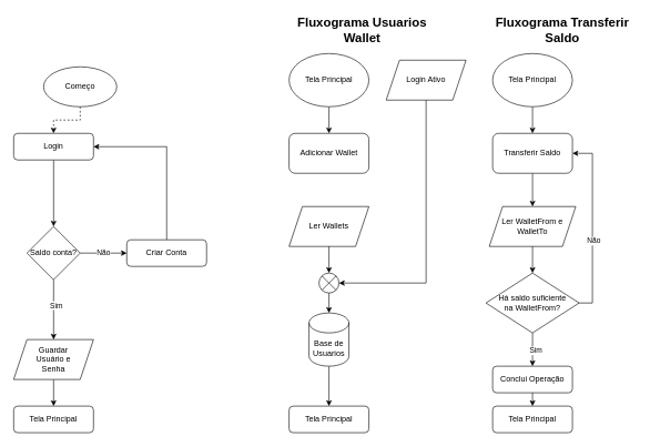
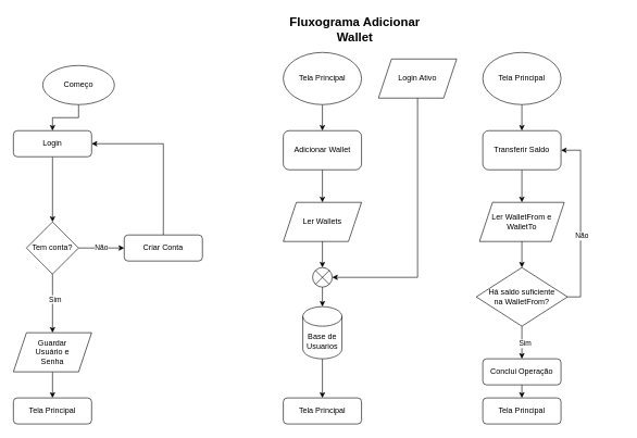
  <mxCell id="0" />
  <mxCell id="1" parent="0" />
  <mxCell id="2" style="edgeStyle=orthogonalEdgeStyle;rounded=0;orthogonalLoop=1;jettySize=auto;html=1;exitX=1;exitY=0.5;exitDx=0;exitDy=0;entryX=0;entryY=0.5;entryDx=0;entryDy=0;" edge="1" parent="1" source="4" target="8"><mxGeometry relative="1" as="geometry"><mxPoint x="270" y="510" as="targetPoint" /><mxPoint x="160" y="385" as="sourcePoint" /></mxGeometry></mxCell>
  <mxCell id="3" value="Não" style="edgeLabel;html=1;align=center;verticalAlign=middle;resizable=0;points=[];" vertex="1" connectable="0" parent="2"><mxGeometry x="-0.035" y="2" relative="1" as="geometry"><mxPoint as="offset" /></mxGeometry></mxCell>
- <mxCell id="4" value="Saldo conta?" style="rhombus;whiteSpace=wrap;html=1;" vertex="1" parent="1"><mxGeometry x="40" y="340" width="80" height="80" as="geometry" /></mxCell>
+ <mxCell id="4" value="Tem conta?" style="rhombus;whiteSpace=wrap;html=1;" vertex="1" parent="1"><mxGeometry x="40" y="340" width="80" height="80" as="geometry" /></mxCell>
  <mxCell id="5" style="edgeStyle=orthogonalEdgeStyle;rounded=0;orthogonalLoop=1;jettySize=auto;html=1;exitX=0.5;exitY=1;exitDx=0;exitDy=0;entryX=0.5;entryY=0;entryDx=0;entryDy=0;" edge="1" parent="1" source="6" target="4"><mxGeometry relative="1" as="geometry" /></mxCell>
  <mxCell id="6" value="Login" style="rounded=1;whiteSpace=wrap;html=1;fontSize=12;glass=0;strokeWidth=1;shadow=0;" vertex="1" parent="1"><mxGeometry y="200" width="120" height="40" as="geometry" x="20" /></mxCell>
  <mxCell id="7" style="edgeStyle=orthogonalEdgeStyle;rounded=0;orthogonalLoop=1;jettySize=auto;html=1;exitX=0.5;exitY=0;exitDx=0;exitDy=0;entryX=1;entryY=0.5;entryDx=0;entryDy=0;" edge="1" parent="1" source="8" target="6"><mxGeometry relative="1" as="geometry" /></mxCell>
  <mxCell id="8" value="Criar Conta" style="rounded=1;whiteSpace=wrap;html=1;fontSize=12;glass=0;strokeWidth=1;shadow=0;" vertex="1" parent="1"><mxGeometry x="190" y="360" width="120" height="40" as="geometry" /></mxCell>
  <mxCell id="9" value="Tela Principal" style="rounded=1;whiteSpace=wrap;html=1;fontSize=12;glass=0;strokeWidth=1;shadow=0;" vertex="1" parent="1"><mxGeometry y="610" width="120" height="40" as="geometry" x="20" /></mxCell>
  <mxCell id="10" style="edgeStyle=orthogonalEdgeStyle;rounded=0;orthogonalLoop=1;jettySize=auto;html=1;exitX=0.5;exitY=1;exitDx=0;exitDy=0;entryX=0.5;entryY=0;entryDx=0;entryDy=0;" edge="1" parent="1" source="11" target="9"><mxGeometry relative="1" as="geometry" /></mxCell>
  <mxCell id="11" value="Guardar&lt;br&gt;Usuário e&lt;br&gt;Senha" style="shape=parallelogram;perimeter=parallelogramPerimeter;whiteSpace=wrap;html=1;fixedSize=1;" vertex="1" parent="1"><mxGeometry y="510" width="120" height="60" as="geometry" x="20" /></mxCell>
- <mxCell id="12" style="edgeStyle=orthogonalEdgeStyle;rounded=0;orthogonalLoop=1;jettySize=auto;html=1;exitX=0.5;exitY=1;exitDx=0;exitDy=0;entryX=0.5;entryY=0;entryDx=0;entryDy=0;dashed=1;" edge="1" parent="1" source="13" target="6"><mxGeometry relative="1" as="geometry" /></mxCell>
+ <mxCell id="12" style="edgeStyle=orthogonalEdgeStyle;rounded=0;orthogonalLoop=1;jettySize=auto;html=1;exitX=0.5;exitY=1;exitDx=0;exitDy=0;entryX=0.5;entryY=0;entryDx=0;entryDy=0;" edge="1" parent="1" source="13" target="6"><mxGeometry relative="1" as="geometry" /></mxCell>
  <mxCell id="13" value="Começo" style="ellipse;whiteSpace=wrap;html=1;" vertex="1" parent="1"><mxGeometry x="65" y="100" width="110" height="60" as="geometry" /></mxCell>
  <mxCell id="14" style="edgeStyle=orthogonalEdgeStyle;rounded=0;orthogonalLoop=1;jettySize=auto;html=1;exitX=0.5;exitY=1;exitDx=0;exitDy=0;entryX=0.5;entryY=0;entryDx=0;entryDy=0;" edge="1" parent="1" source="4" target="11"><mxGeometry relative="1" as="geometry"><mxPoint x="80" y="490" as="targetPoint" /></mxGeometry></mxCell>
  <mxCell id="15" value="Sim" style="edgeLabel;html=1;align=center;verticalAlign=middle;resizable=0;points=[];" vertex="1" connectable="0" parent="14"><mxGeometry x="-0.161" y="3" relative="1" as="geometry"><mxPoint as="offset" /></mxGeometry></mxCell>
+ <mxCell id="16" style="edgeStyle=orthogonalEdgeStyle;rounded=0;orthogonalLoop=1;jettySize=auto;html=1;exitX=0.5;exitY=1;exitDx=0;exitDy=0;entryX=0.5;entryY=0;entryDx=0;entryDy=0;" edge="1" parent="1" source="17" target="20"><mxGeometry relative="1" as="geometry" /></mxCell>
  <mxCell id="17" value="Adicionar Wallet" style="rounded=1;whiteSpace=wrap;html=1;" vertex="1" parent="1"><mxGeometry x="434" y="200" width="120" height="60" as="geometry" /></mxCell>
  <mxCell id="18" style="edgeStyle=orthogonalEdgeStyle;rounded=0;orthogonalLoop=1;jettySize=auto;html=1;exitX=0.5;exitY=1;exitDx=0;exitDy=0;entryX=0.5;entryY=0;entryDx=0;entryDy=0;" edge="1" parent="1" source="19" target="17"><mxGeometry relative="1" as="geometry" /></mxCell>
  <mxCell id="19" value="Tela Principal" style="ellipse;whiteSpace=wrap;html=1;" vertex="1" parent="1"><mxGeometry x="434" y="80" width="120" height="80" as="geometry" /></mxCell>
  <mxCell id="20" value="Ler Wallets" style="shape=parallelogram;perimeter=parallelogramPerimeter;whiteSpace=wrap;html=1;fixedSize=1;" vertex="1" parent="1"><mxGeometry x="434" y="310" width="120" height="60" as="geometry" /></mxCell>
  <mxCell id="21" style="edgeStyle=orthogonalEdgeStyle;rounded=0;orthogonalLoop=1;jettySize=auto;html=1;exitX=0.5;exitY=1;exitDx=0;exitDy=0;exitPerimeter=0;entryX=0.5;entryY=0;entryDx=0;entryDy=0;" edge="1" parent="1" source="22" target="41"><mxGeometry relative="1" as="geometry"><mxPoint x="494" y="620" as="targetPoint" /></mxGeometry></mxCell>
  <mxCell id="22" value="Base de Usuarios" style="shape=cylinder3;whiteSpace=wrap;html=1;boundedLbl=1;backgroundOutline=1;size=15;" vertex="1" parent="1"><mxGeometry x="464" y="470" width="60" height="80" as="geometry" /></mxCell>
  <mxCell id="23" value="" style="verticalLabelPosition=bottom;verticalAlign=top;html=1;shape=mxgraph.flowchart.or;" vertex="1" parent="1"><mxGeometry x="479" y="410" width="30" height="30" as="geometry" /></mxCell>
  <mxCell id="24" style="edgeStyle=orthogonalEdgeStyle;rounded=0;orthogonalLoop=1;jettySize=auto;html=1;exitX=0.5;exitY=1;exitDx=0;exitDy=0;entryX=0.5;entryY=0;entryDx=0;entryDy=0;entryPerimeter=0;" edge="1" parent="1" source="20" target="23"><mxGeometry relative="1" as="geometry" /></mxCell>
  <mxCell id="25" style="edgeStyle=orthogonalEdgeStyle;rounded=0;orthogonalLoop=1;jettySize=auto;html=1;exitX=0.5;exitY=1;exitDx=0;exitDy=0;exitPerimeter=0;entryX=0.5;entryY=0;entryDx=0;entryDy=0;entryPerimeter=0;" edge="1" parent="1" source="23" target="22"><mxGeometry relative="1" as="geometry" /></mxCell>
  <mxCell id="26" value="Login Ativo" style="shape=parallelogram;perimeter=parallelogramPerimeter;whiteSpace=wrap;html=1;fixedSize=1;" vertex="1" parent="1"><mxGeometry x="580" y="90" width="120" height="60" as="geometry" /></mxCell>
  <mxCell id="27" style="edgeStyle=orthogonalEdgeStyle;rounded=0;orthogonalLoop=1;jettySize=auto;html=1;exitX=0.5;exitY=1;exitDx=0;exitDy=0;entryX=1;entryY=0.5;entryDx=0;entryDy=0;entryPerimeter=0;" edge="1" parent="1" source="26" target="23"><mxGeometry relative="1" as="geometry" /></mxCell>
- <mxCell id="28" value="&lt;font style=&quot;font-size: 19px;&quot;&gt;&lt;b&gt;Fluxograma Usuarios Wallet&lt;/b&gt;&lt;/font&gt;" style="text;html=1;strokeColor=none;fillColor=none;align=center;verticalAlign=middle;whiteSpace=wrap;rounded=0;" vertex="1" parent="1"><mxGeometry x="434" y="20" width="220" height="50" as="geometry" /></mxCell>
+ <mxCell id="28" value="&lt;font style=&quot;font-size: 19px;&quot;&gt;&lt;b&gt;Fluxograma Adicionar Wallet&lt;/b&gt;&lt;/font&gt;" style="text;html=1;strokeColor=none;fillColor=none;align=center;verticalAlign=middle;whiteSpace=wrap;rounded=0;" vertex="1" parent="1"><mxGeometry x="434" y="20" width="220" height="50" as="geometry" /></mxCell>
  <mxCell id="29" style="edgeStyle=orthogonalEdgeStyle;rounded=0;orthogonalLoop=1;jettySize=auto;html=1;exitX=0.5;exitY=1;exitDx=0;exitDy=0;entryX=0.5;entryY=0;entryDx=0;entryDy=0;" edge="1" parent="1" source="30" target="33"><mxGeometry relative="1" as="geometry" /></mxCell>
  <mxCell id="30" value="Transferir Saldo" style="rounded=1;whiteSpace=wrap;html=1;" vertex="1" parent="1"><mxGeometry x="740" y="200" width="120" height="60" as="geometry" /></mxCell>
  <mxCell id="31" style="edgeStyle=orthogonalEdgeStyle;rounded=0;orthogonalLoop=1;jettySize=auto;html=1;exitX=0.5;exitY=1;exitDx=0;exitDy=0;entryX=0.5;entryY=0;entryDx=0;entryDy=0;" edge="1" parent="1" source="32" target="30"><mxGeometry relative="1" as="geometry" /></mxCell>
  <mxCell id="32" value="Tela Principal" style="ellipse;whiteSpace=wrap;html=1;" vertex="1" parent="1"><mxGeometry x="740" y="80" width="120" height="80" as="geometry" /></mxCell>
  <mxCell id="33" value="Ler WalletFrom e WalletTo" style="shape=parallelogram;perimeter=parallelogramPerimeter;whiteSpace=wrap;html=1;fixedSize=1;" vertex="1" parent="1"><mxGeometry x="735" y="310" width="130" height="60" as="geometry" /></mxCell>
  <mxCell id="34" style="edgeStyle=orthogonalEdgeStyle;rounded=0;orthogonalLoop=1;jettySize=auto;html=1;exitX=0.5;exitY=1;exitDx=0;exitDy=0;entryX=0.5;entryY=0;entryDx=0;entryDy=0;" edge="1" parent="1" source="33" target="40"><mxGeometry relative="1" as="geometry"><mxPoint x="800" y="410" as="targetPoint" /></mxGeometry></mxCell>
- <mxCell id="35" value="&lt;font style=&quot;font-size: 19px;&quot;&gt;&lt;b&gt;Fluxograma Transferir Saldo&lt;/b&gt;&lt;/font&gt;" style="text;html=1;strokeColor=none;fillColor=none;align=center;verticalAlign=middle;whiteSpace=wrap;rounded=0;" vertex="1" parent="1"><mxGeometry x="735" y="20" width="220" height="50" as="geometry" /></mxCell>
  <mxCell id="36" style="edgeStyle=orthogonalEdgeStyle;rounded=0;orthogonalLoop=1;jettySize=auto;html=1;exitX=1;exitY=0.5;exitDx=0;exitDy=0;entryX=1;entryY=0.5;entryDx=0;entryDy=0;" edge="1" parent="1" source="40" target="30"><mxGeometry relative="1" as="geometry"><mxPoint x="930" y="455" as="targetPoint" /></mxGeometry></mxCell>
  <mxCell id="37" value="Não" style="edgeLabel;html=1;align=center;verticalAlign=middle;resizable=0;points=[];" vertex="1" connectable="0" parent="36"><mxGeometry x="-0.174" y="-1" relative="1" as="geometry"><mxPoint as="offset" /></mxGeometry></mxCell>
  <mxCell id="38" style="edgeStyle=orthogonalEdgeStyle;rounded=0;orthogonalLoop=1;jettySize=auto;html=1;exitX=0.5;exitY=1;exitDx=0;exitDy=0;" edge="1" parent="1" source="40" target="44"><mxGeometry relative="1" as="geometry"><mxPoint x="800" y="570" as="targetPoint" /></mxGeometry></mxCell>
  <mxCell id="39" value="Sim" style="edgeLabel;html=1;align=center;verticalAlign=middle;resizable=0;points=[];" vertex="1" connectable="0" parent="38"><mxGeometry x="0.007" y="2" relative="1" as="geometry"><mxPoint x="2" y="1" as="offset" /></mxGeometry></mxCell>
  <mxCell id="40" value="Há saldo suficiente&lt;br&gt;na WalletFrom?" style="rhombus;whiteSpace=wrap;html=1;" vertex="1" parent="1"><mxGeometry x="730" y="410" width="140" height="90" as="geometry" /></mxCell>
  <mxCell id="41" value="Tela Principal" style="rounded=1;whiteSpace=wrap;html=1;fontSize=12;glass=0;strokeWidth=1;shadow=0;" vertex="1" parent="1"><mxGeometry x="434" y="610" width="120" height="40" as="geometry" /></mxCell>
  <mxCell id="42" value="Tela Principal" style="rounded=1;whiteSpace=wrap;html=1;fontSize=12;glass=0;strokeWidth=1;shadow=0;" vertex="1" parent="1"><mxGeometry x="740" y="610" width="120" height="40" as="geometry" /></mxCell>
  <mxCell id="43" style="edgeStyle=orthogonalEdgeStyle;rounded=0;orthogonalLoop=1;jettySize=auto;html=1;exitX=0.5;exitY=1;exitDx=0;exitDy=0;entryX=0.5;entryY=0;entryDx=0;entryDy=0;" edge="1" parent="1" source="44" target="42"><mxGeometry relative="1" as="geometry" /></mxCell>
  <mxCell id="44" value="Conclui Operação" style="rounded=1;whiteSpace=wrap;html=1;fontSize=12;glass=0;strokeWidth=1;shadow=0;" vertex="1" parent="1"><mxGeometry x="740" y="550" width="120" height="40" as="geometry" /></mxCell>
